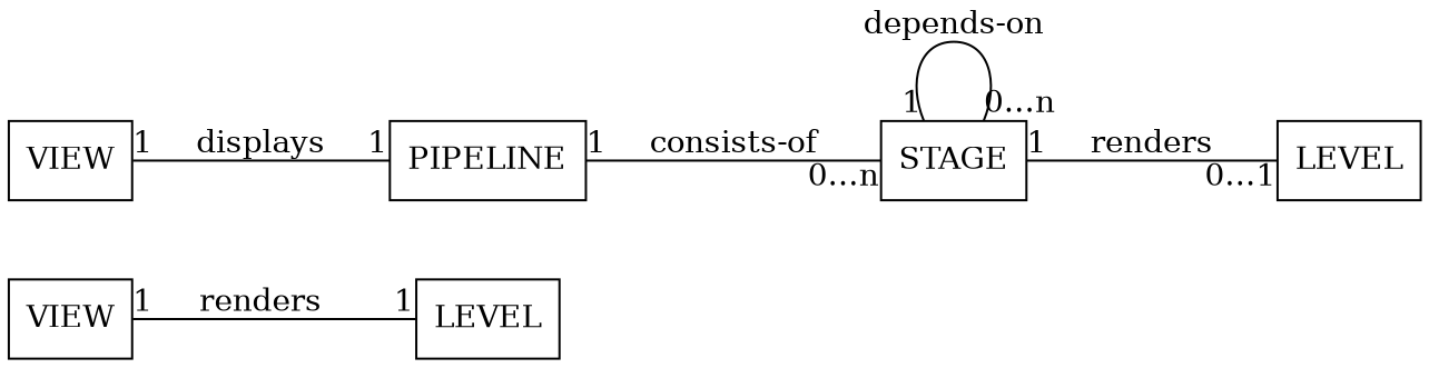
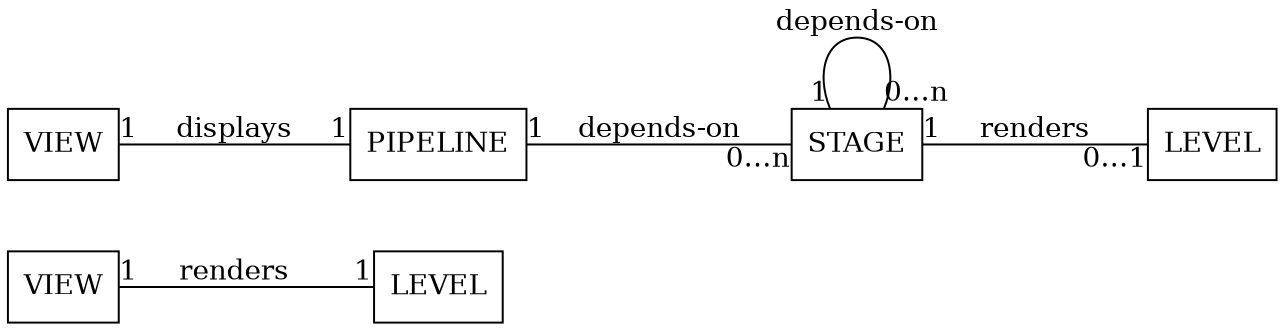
  graph {
    nodesep=0.5
    rankdir=LR
    ranksep=0.8
    node [shape=box]
    edge [headlabel=1 taillabel=1]
    n1 [label=LEVEL]
    n2 [label=VIEW]
    PIPELINE
    STAGE
    LEVEL
    VIEW
    n2 -- n1 [label=renders]
-   PIPELINE -- STAGE [headlabel="0…n" label="consists-of"]
+   PIPELINE -- STAGE [headlabel="0…n" label="depends-on"]
    STAGE -- STAGE [headlabel="0…n" label="depends-on"]
    STAGE -- LEVEL [headlabel="0…1" label=renders]
    VIEW -- PIPELINE [label=displays]
  }
